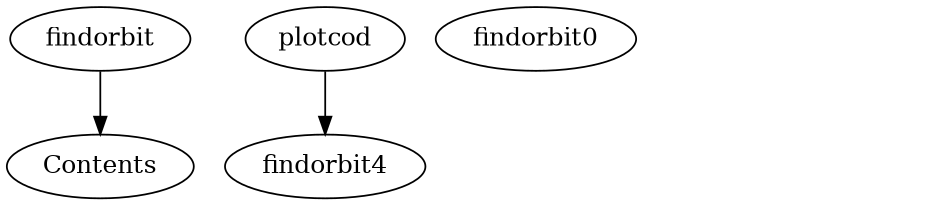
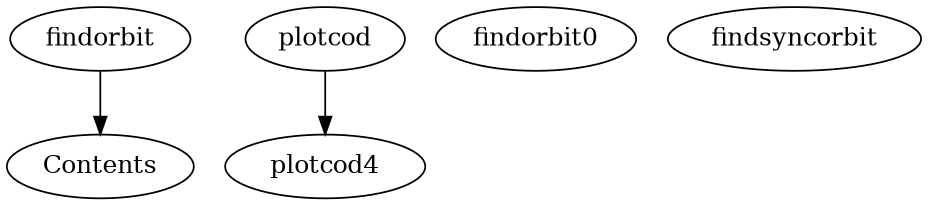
  digraph {
    findorbit
    Contents
    plotcod
-   findorbit4
+   findorbit4 [label=plotcod4]
    n5 [label=findorbit0]
+   findsyncorbit
    findorbit -> Contents
    plotcod -> findorbit4
  }
